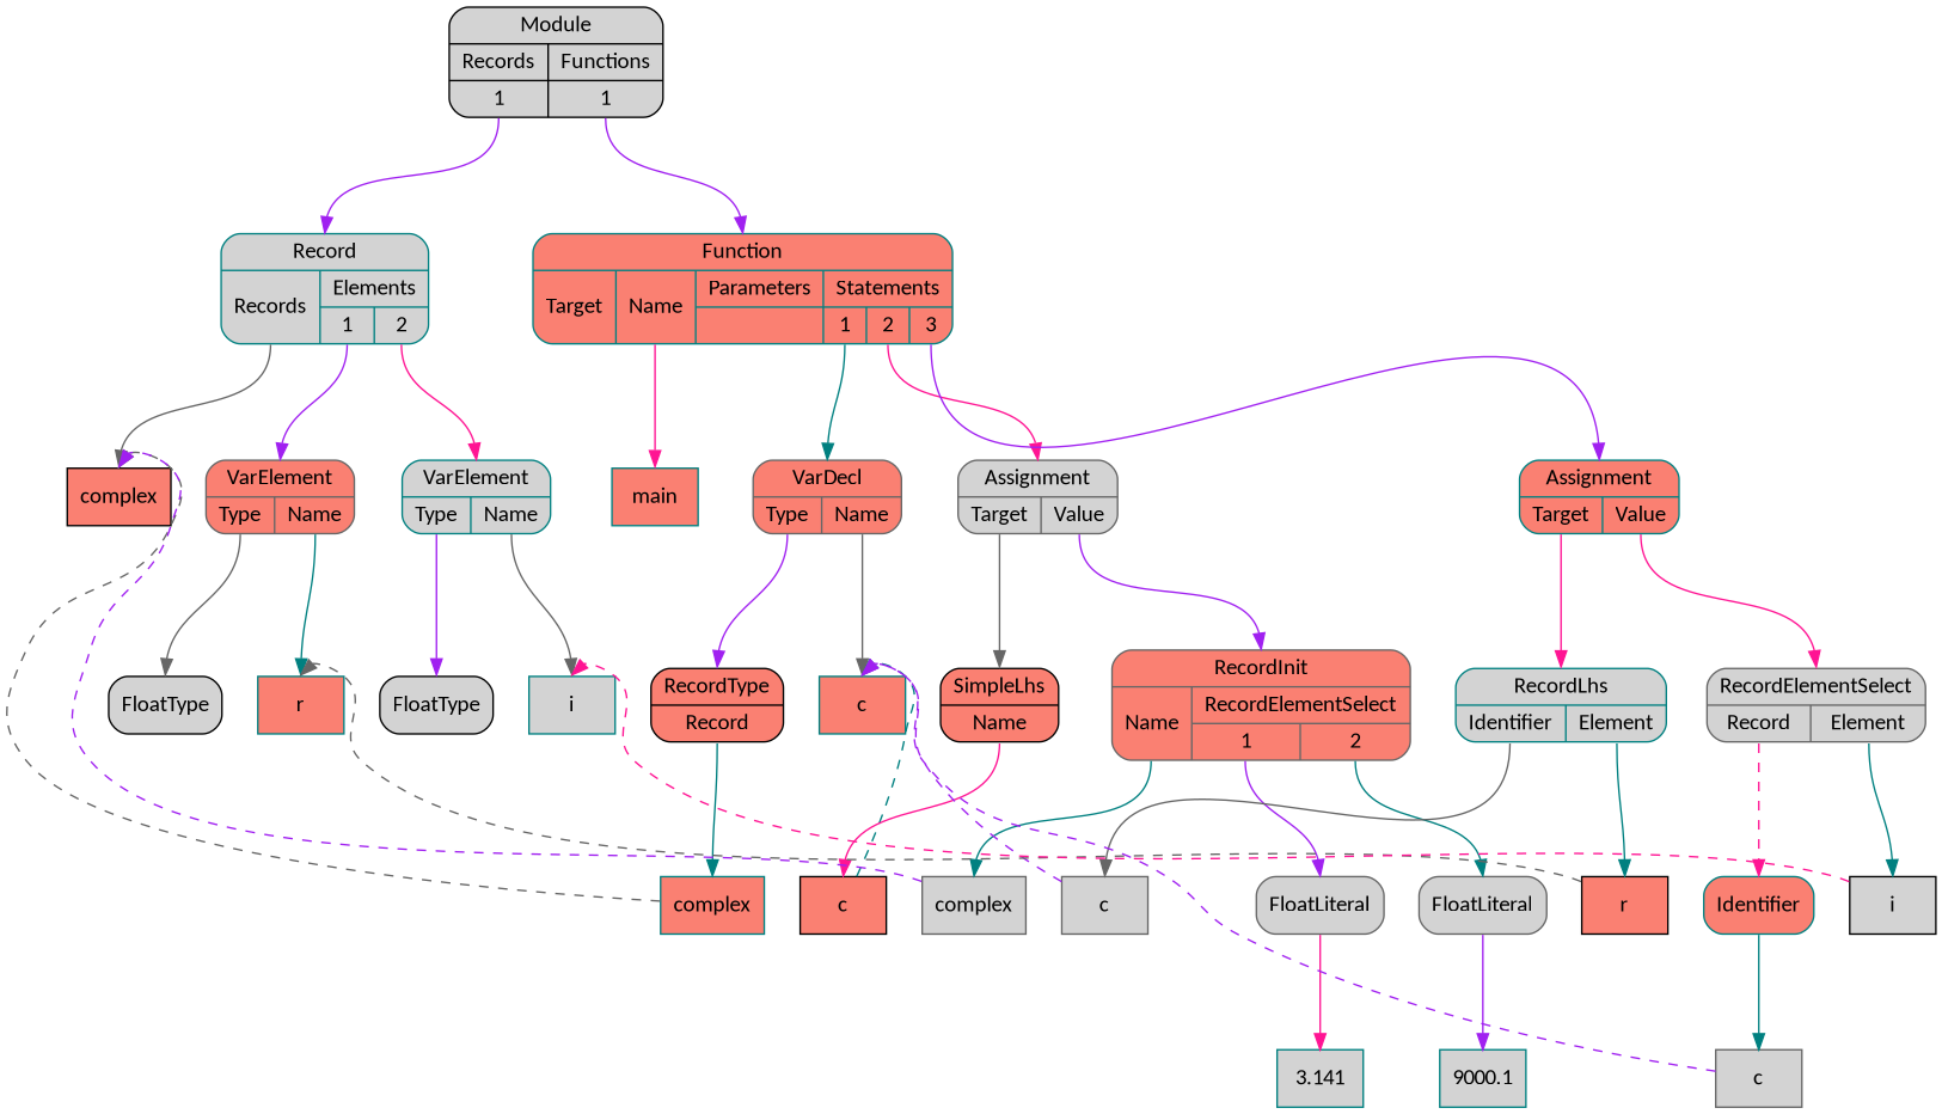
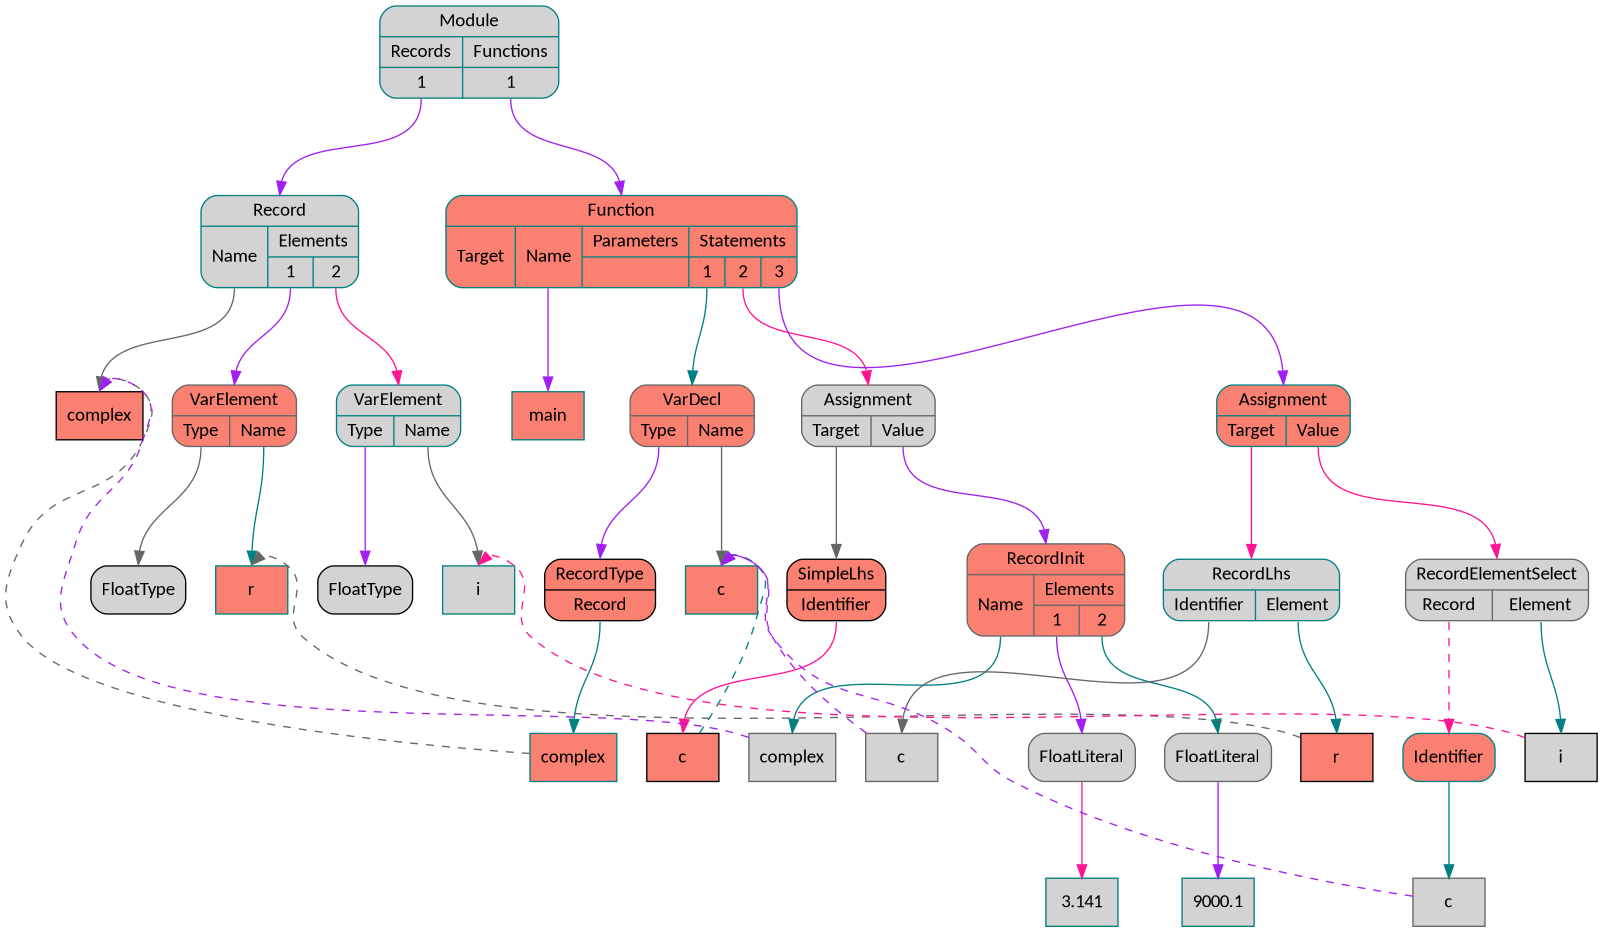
  digraph {
    nodesep=0.3
    ordering=out
    ranksep=1
    node [color=teal fillcolor=lightgrey fontname=Calibri shape=Mrecord style=filled]
    edge [color=purple headport=n tailport="p0:s"]
    n1 [color=black fillcolor=salmon label=complex shape=box]
    n2 [color=black label=FloatType]
    n3 [fillcolor=salmon label=r shape=box]
    n4 [color=gray40 fillcolor=salmon label="{VarElement|{<p0>Type|<p1>Name}}"]
    n5 [color=black label=FloatType]
    n6 [label=i shape=box]
    n7 [label="{VarElement|{<p0>Type|<p1>Name}}"]
-   n8 [label="{Record|{<p0>Records|{Elements|{<p1_0>1|<p1_1>2}}}}"]
+   n8 [label="{Record|{<p0>Name|{Elements|{<p1_0>1|<p1_1>2}}}}"]
    n9 [fillcolor=salmon label=main shape=box]
    n10 [fillcolor=salmon label=complex shape=box]
    n11 [color=black fillcolor=salmon label="{RecordType|{<p0>Record}}"]
    n12 [fillcolor=salmon label=c shape=box]
    n13 [color=gray40 fillcolor=salmon label="{VarDecl|{<p0>Type|<p1>Name}}"]
    n14 [color=black fillcolor=salmon label=c shape=box]
-   n15 [color=black fillcolor=salmon label="{SimpleLhs|{<p0>Name}}"]
+   n15 [color=black fillcolor=salmon label="{SimpleLhs|{<p0>Identifier}}"]
    n16 [color=gray40 label=complex shape=box]
    n17 [label=3.141 shape=box]
    n18 [color=gray40 label=FloatLiteral]
    n19 [label=9000.1 shape=box]
    n20 [color=gray40 label=FloatLiteral]
-   n21 [color=gray40 fillcolor=salmon label="{RecordInit|{<p0>Name|{RecordElementSelect|{<p1_0>1|<p1_1>2}}}}"]
+   n21 [color=gray40 fillcolor=salmon label="{RecordInit|{<p0>Name|{Elements|{<p1_0>1|<p1_1>2}}}}"]
    n22 [color=gray40 label="{Assignment|{<p0>Target|<p1>Value}}"]
    n23 [color=gray40 label=c shape=box]
    n24 [color=black fillcolor=salmon label=r shape=box]
    n25 [label="{RecordLhs|{<p0>Identifier|<p1>Element}}"]
    n26 [color=gray40 label=c shape=box]
    n27 [fillcolor=salmon label=Identifier]
    n28 [color=black label=i shape=box]
    n29 [color=gray40 label="{RecordElementSelect|{<p0>Record|<p1>Element}}"]
    n30 [fillcolor=salmon label="{Assignment|{<p0>Target|<p1>Value}}"]
    n31 [fillcolor=salmon label="{Function|{<p0>Target|<p1>Name|{Parameters|{}}|{Statements|{<p3_0>1|<p3_1>2|<p3_2>3}}}}"]
-   n32 [color=black label="{Module|{{Records|{<p0_0>1}}|{Functions|{<p1_0>1}}}}"]
+   n32 [label="{Module|{{Records|{<p0_0>1}}|{Functions|{<p1_0>1}}}}"]
    n4 -> n2 [color=gray40]
    n4 -> n3 [color=teal tailport="p1:s"]
    n7 -> n5
    n7 -> n6 [color=gray40 tailport="p1:s"]
    n8 -> n1 [color=gray40]
    n8 -> n4 [tailport="p1_0:s"]
    n8 -> n7 [color=deeppink tailport="p1_1:s"]
    n10 -> n1 [color=gray40 constraint=false style=dashed]
    n11 -> n10 [color=teal]
    n13 -> n11
    n13 -> n12 [color=gray40 tailport="p1:s"]
    n14 -> n12 [color=teal constraint=false style=dashed]
    n15 -> n14 [color=deeppink]
    n16 -> n1 [constraint=false style=dashed]
    n18 -> n17 [color=deeppink tailport=s]
    n20 -> n19 [tailport=s]
    n21 -> n16 [color=teal]
    n21 -> n18 [tailport="p1_0:s"]
    n21 -> n20 [color=teal tailport="p1_1:s"]
    n22 -> n15 [color=gray40]
    n22 -> n21 [tailport="p1:s"]
    n23 -> n12 [constraint=false style=dashed]
    n24 -> n3 [color=gray40 constraint=false style=dashed]
    n25 -> n23 [color=gray40]
    n25 -> n24 [color=teal tailport="p1:s"]
    n26 -> n12 [constraint=false style=dashed]
    n27 -> n26 [color=teal tailport=s]
    n28 -> n6 [color=deeppink constraint=false style=dashed]
    n29 -> n27 [color=deeppink style=dashed]
    n29 -> n28 [color=teal tailport="p1:s"]
    n30 -> n25 [color=deeppink]
    n30 -> n29 [color=deeppink tailport="p1:s"]
-   n31 -> n9 [color=deeppink tailport="p1:s"]
+   n31 -> n9 [tailport="p1:s"]
    n31 -> n13 [color=teal tailport="p3_0:s"]
    n31 -> n22 [color=deeppink tailport="p3_1:s"]
    n31 -> n30 [tailport="p3_2:s"]
    n32 -> n8 [tailport="p0_0:s"]
    n32 -> n31 [tailport="p1_0:s"]
  }
